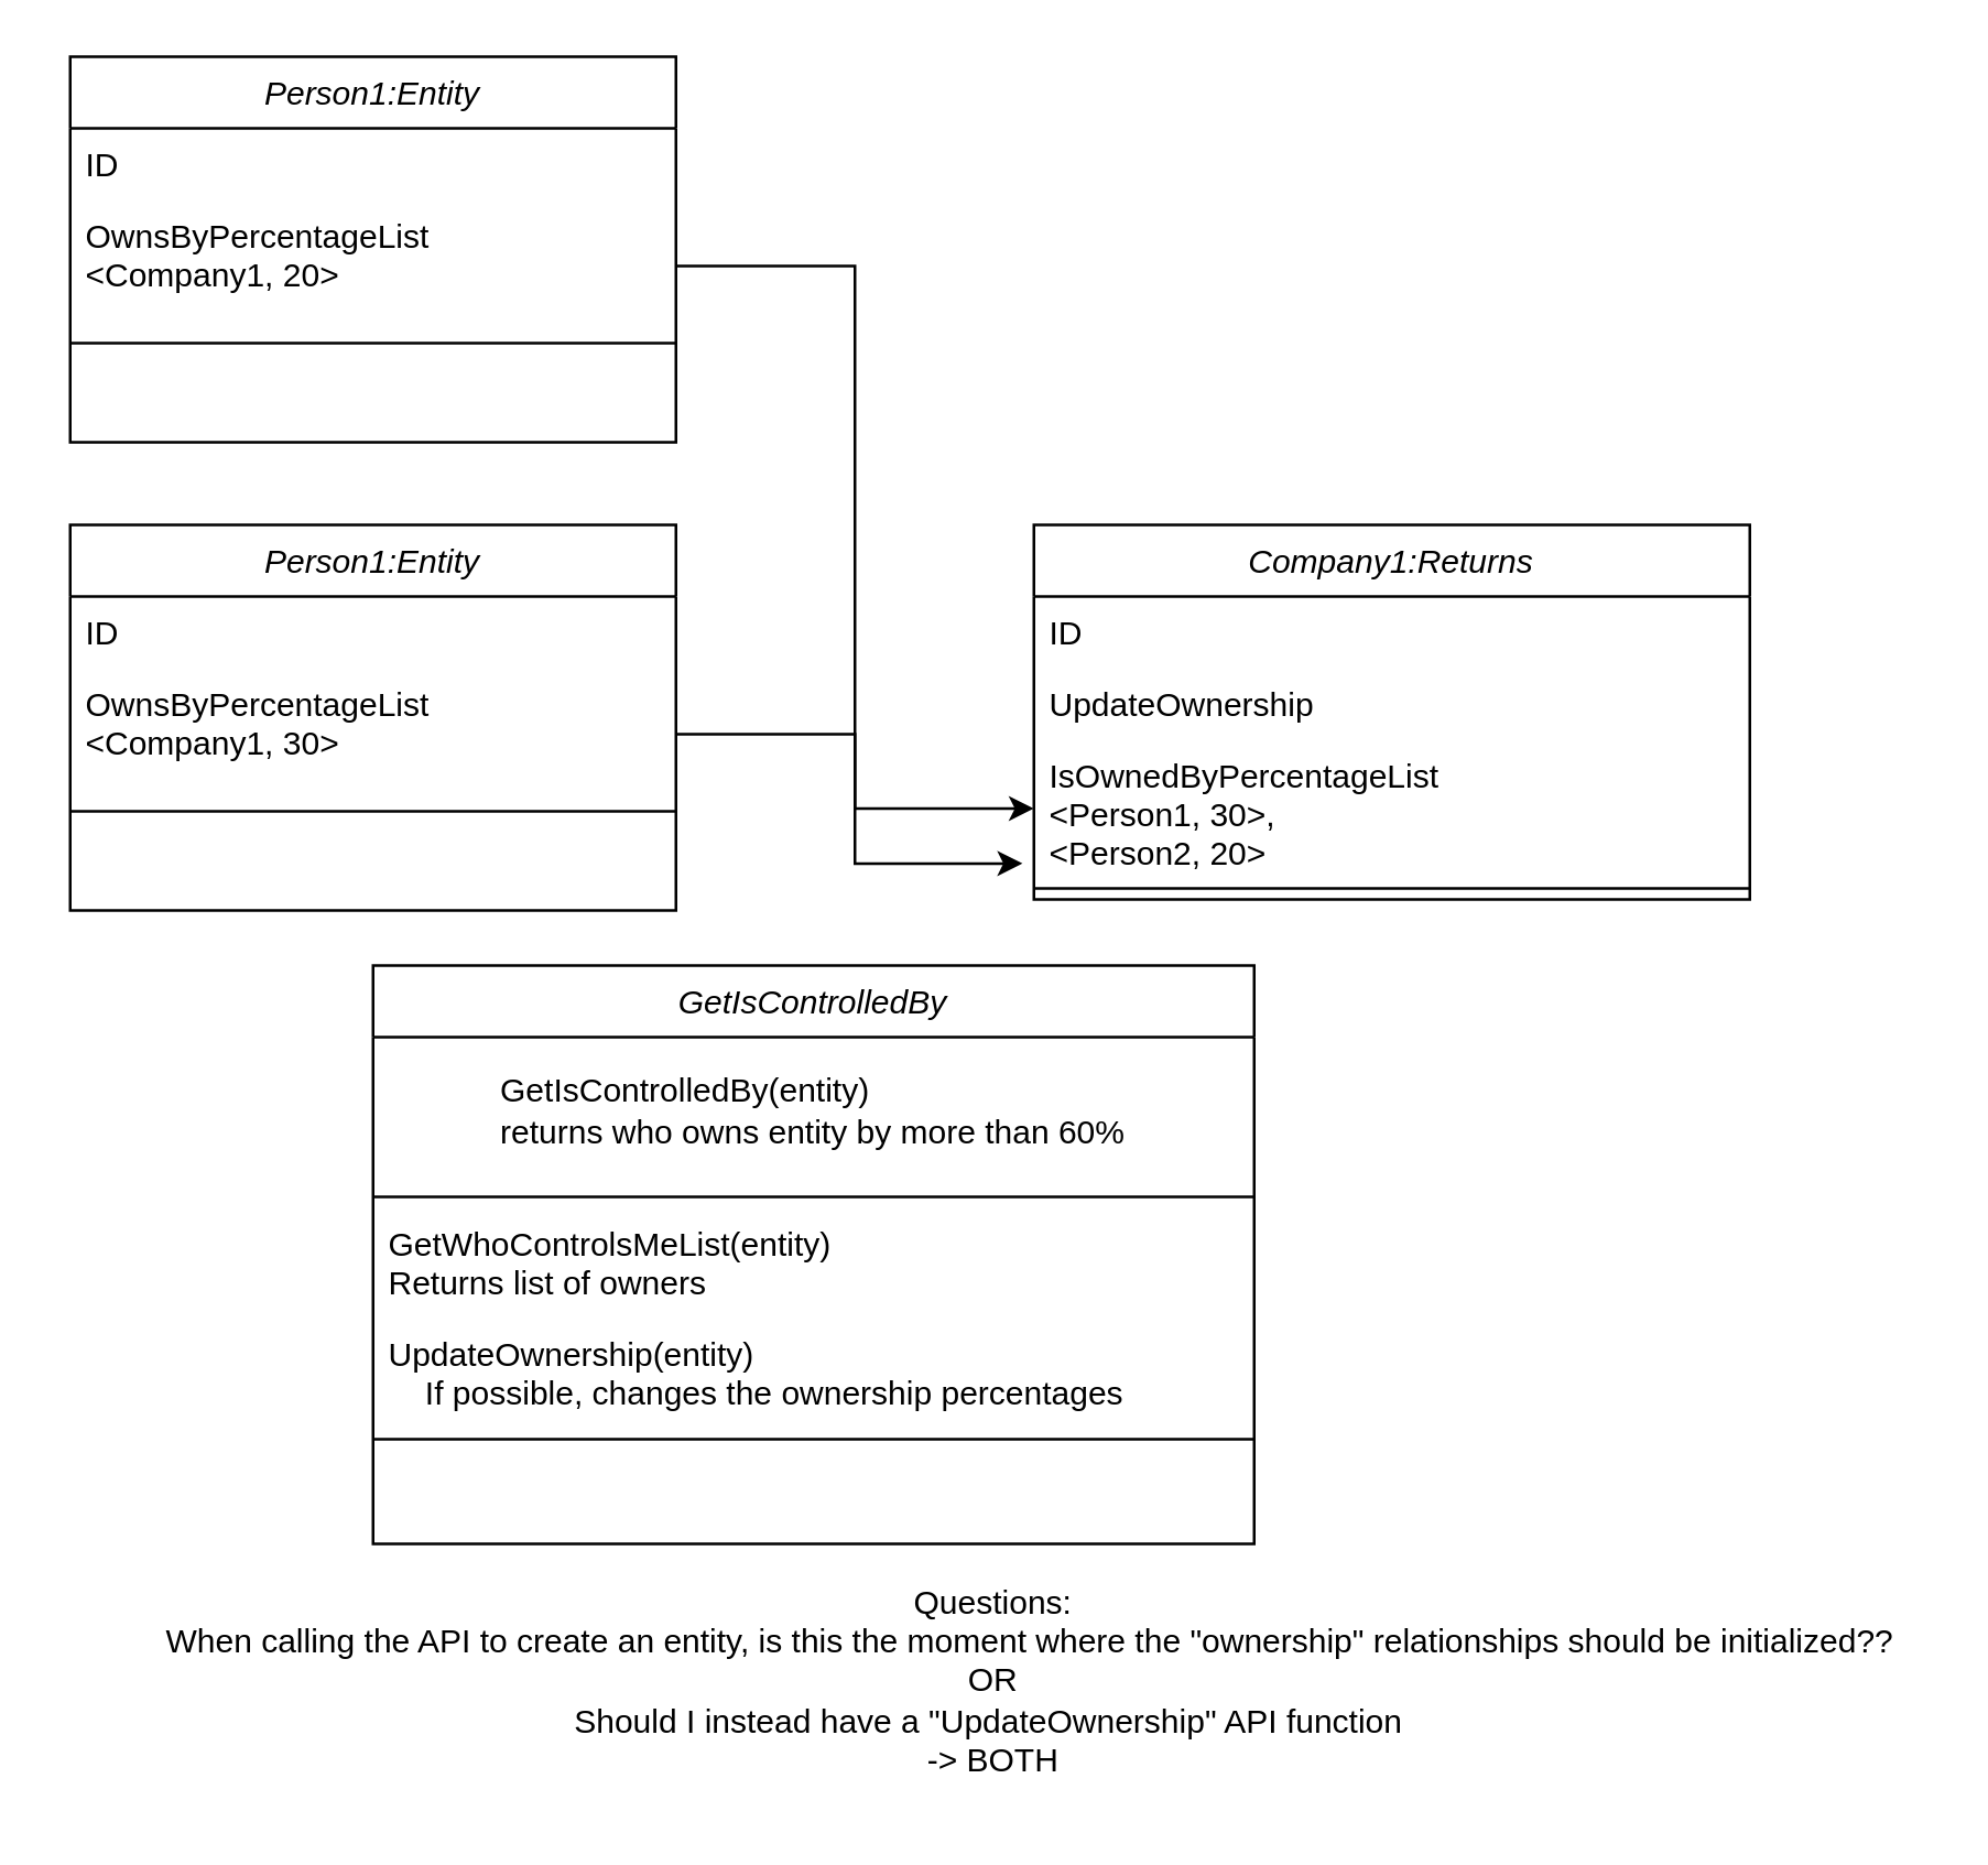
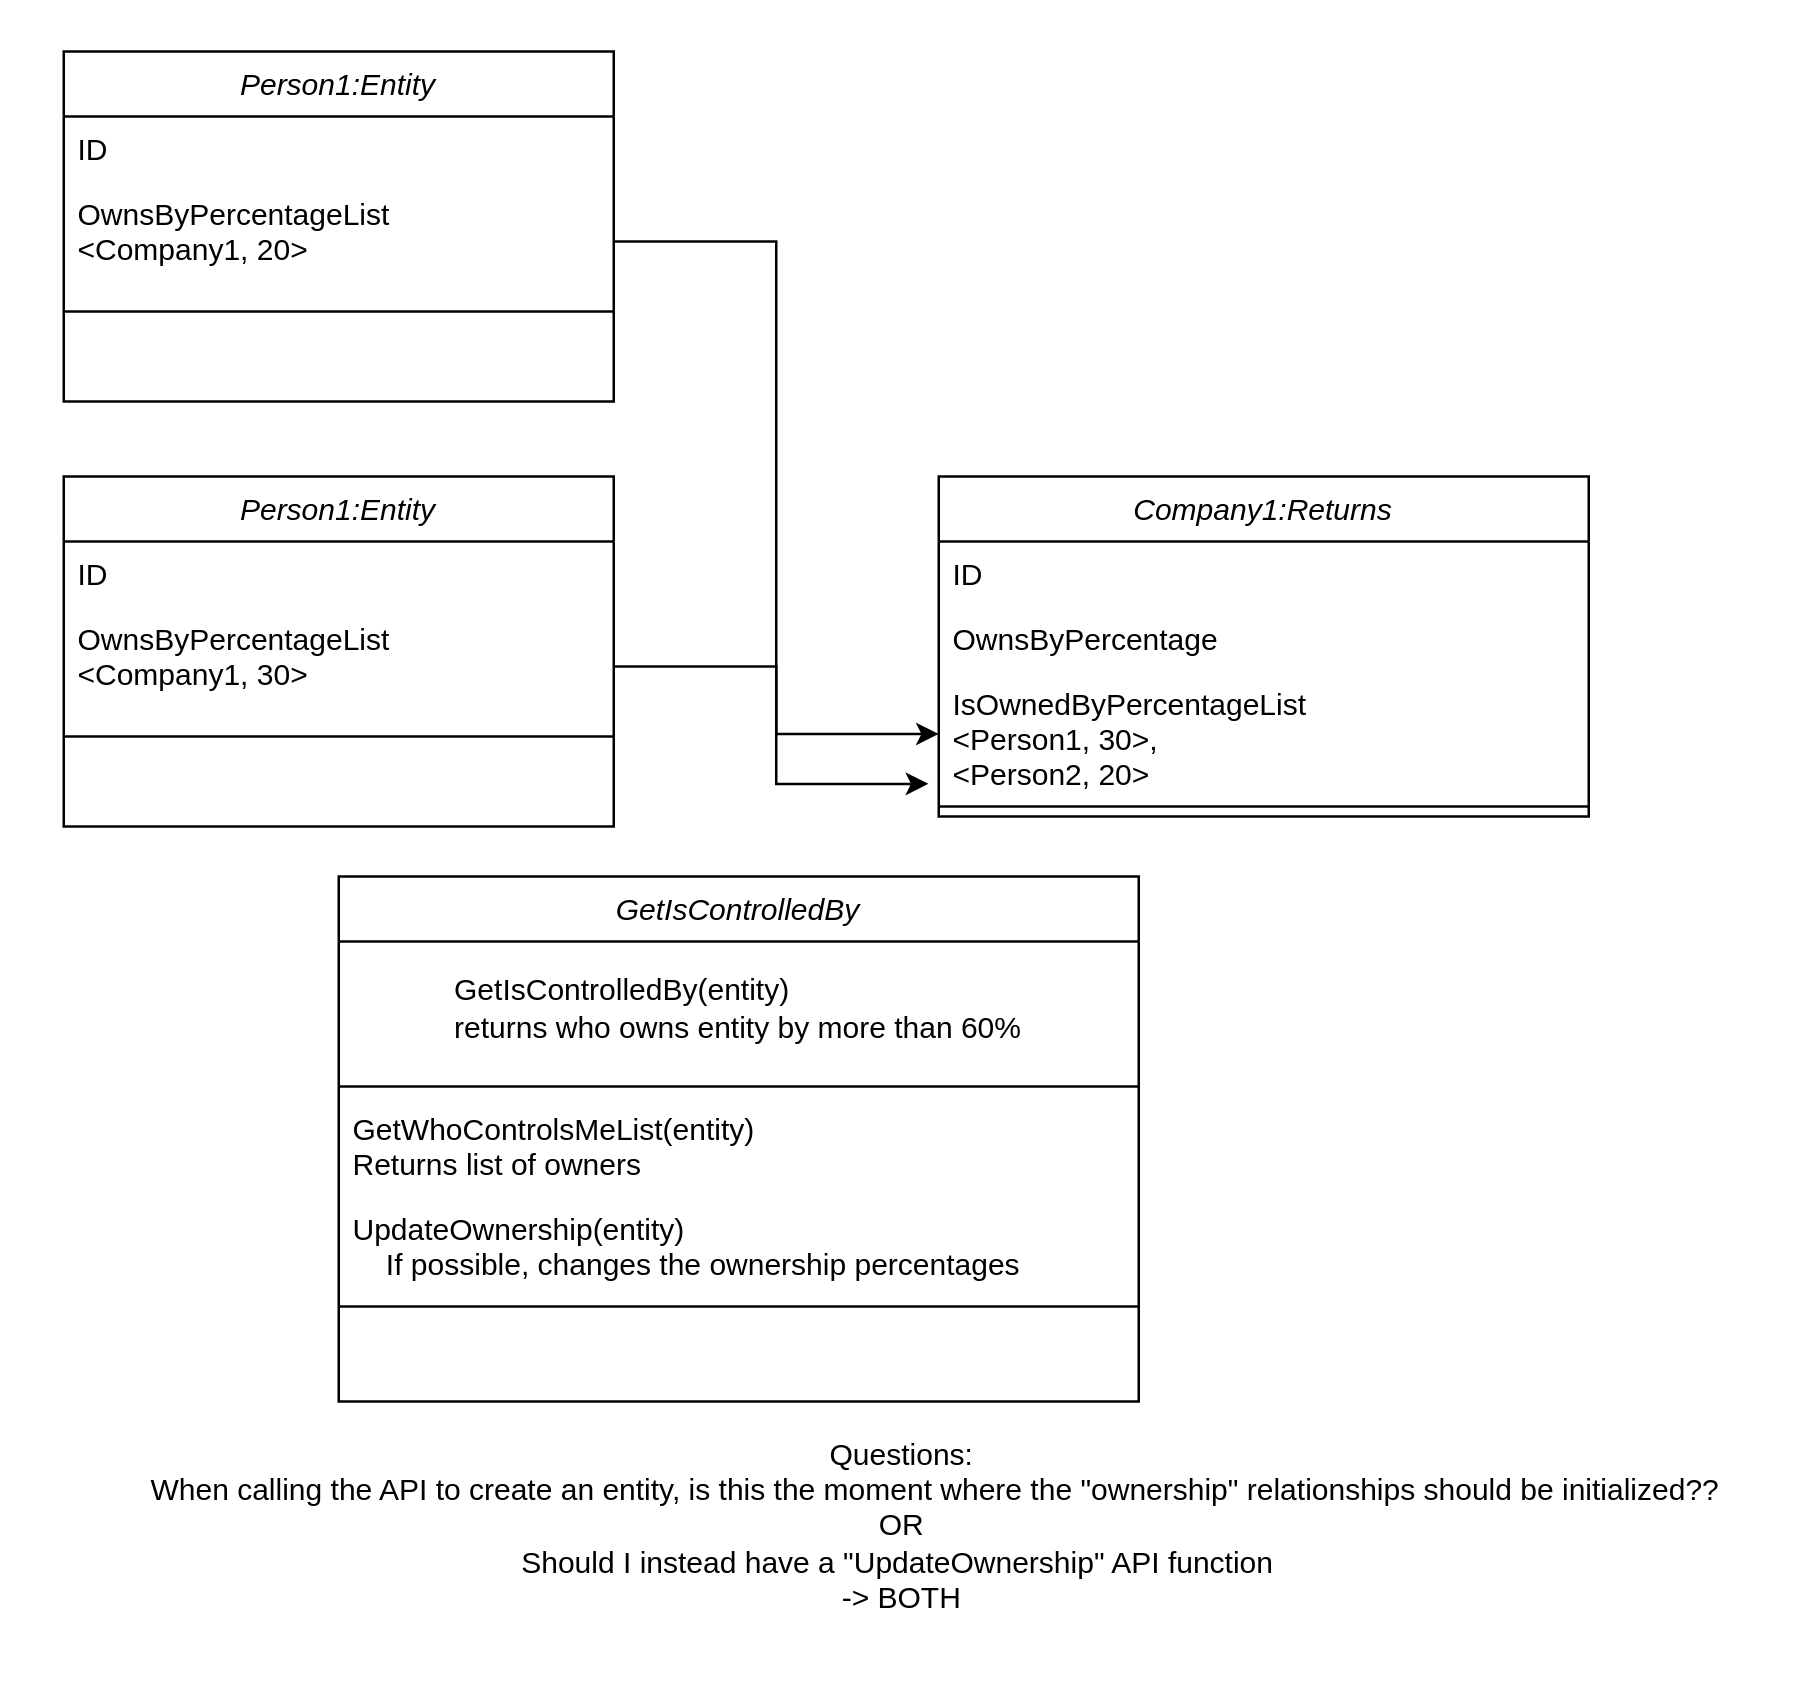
  <mxCell id="0" />
  <mxCell id="1" parent="0" />
  <mxCell id="2" value="Person1:Entity" style="swimlane;fontStyle=2;align=center;verticalAlign=top;childLayout=stackLayout;horizontal=1;startSize=26;horizontalStack=0;resizeParent=1;resizeLast=0;collapsible=1;marginBottom=0;rounded=0;shadow=0;strokeWidth=1;" parent="1" vertex="1"><mxGeometry x="25" y="190" width="220" height="140" as="geometry"><mxRectangle x="220" y="120" width="160" height="26" as="alternateBounds" /></mxGeometry></mxCell>
  <mxCell id="3" value="ID&#10;" style="text;align=left;verticalAlign=top;spacingLeft=4;spacingRight=4;overflow=hidden;rotatable=0;points=[[0,0.5],[1,0.5]];portConstraint=eastwest;" parent="2" vertex="1"><mxGeometry y="26" width="220" height="26" as="geometry" /></mxCell>
  <mxCell id="4" value="OwnsByPercentageList &#10;&lt;Company1, 30&gt;&#10;" style="text;align=left;verticalAlign=top;spacingLeft=4;spacingRight=4;overflow=hidden;rotatable=0;points=[[0,0.5],[1,0.5]];portConstraint=eastwest;rounded=0;shadow=0;html=0;" parent="2" vertex="1"><mxGeometry y="52" width="220" height="48" as="geometry" /></mxCell>
  <mxCell id="5" value="" style="line;html=1;strokeWidth=1;align=left;verticalAlign=middle;spacingTop=-1;spacingLeft=3;spacingRight=3;rotatable=0;labelPosition=right;points=[];portConstraint=eastwest;" parent="2" vertex="1"><mxGeometry y="100" width="220" height="8" as="geometry" /></mxCell>
  <mxCell id="6" value="Company1:Returns" style="swimlane;fontStyle=2;align=center;verticalAlign=top;childLayout=stackLayout;horizontal=1;startSize=26;horizontalStack=0;resizeParent=1;resizeLast=0;collapsible=1;marginBottom=0;rounded=0;shadow=0;strokeWidth=1;" vertex="1" parent="1"><mxGeometry x="375" y="190" width="260" height="136" as="geometry"><mxRectangle x="220" y="120" width="160" height="26" as="alternateBounds" /></mxGeometry></mxCell>
  <mxCell id="7" value="ID&#10;" style="text;align=left;verticalAlign=top;spacingLeft=4;spacingRight=4;overflow=hidden;rotatable=0;points=[[0,0.5],[1,0.5]];portConstraint=eastwest;" vertex="1" parent="6"><mxGeometry y="26" width="260" height="26" as="geometry" /></mxCell>
- <mxCell id="8" value="UpdateOwnership" style="text;align=left;verticalAlign=top;spacingLeft=4;spacingRight=4;overflow=hidden;rotatable=0;points=[[0,0.5],[1,0.5]];portConstraint=eastwest;rounded=0;shadow=0;html=0;" vertex="1" parent="6"><mxGeometry y="52" width="260" height="26" as="geometry" /></mxCell>
+ <mxCell id="8" value="OwnsByPercentage" style="text;align=left;verticalAlign=top;spacingLeft=4;spacingRight=4;overflow=hidden;rotatable=0;points=[[0,0.5],[1,0.5]];portConstraint=eastwest;rounded=0;shadow=0;html=0;" vertex="1" parent="6"><mxGeometry y="52" width="260" height="26" as="geometry" /></mxCell>
  <mxCell id="9" value="IsOwnedByPercentageList &#10;&lt;Person1, 30&gt;,&#10;&lt;Person2, 20&gt;" style="text;align=left;verticalAlign=top;spacingLeft=4;spacingRight=4;overflow=hidden;rotatable=0;points=[[0,0.5],[1,0.5]];portConstraint=eastwest;rounded=0;shadow=0;html=0;" vertex="1" parent="6"><mxGeometry y="78" width="260" height="50" as="geometry" /></mxCell>
  <mxCell id="10" value="" style="line;html=1;strokeWidth=1;align=left;verticalAlign=middle;spacingTop=-1;spacingLeft=3;spacingRight=3;rotatable=0;labelPosition=right;points=[];portConstraint=eastwest;" vertex="1" parent="6"><mxGeometry y="128" width="260" height="8" as="geometry" /></mxCell>
  <mxCell id="11" value="GetIsControlledBy" style="swimlane;fontStyle=2;align=center;verticalAlign=top;childLayout=stackLayout;horizontal=1;startSize=26;horizontalStack=0;resizeParent=1;resizeLast=0;collapsible=1;marginBottom=0;rounded=0;shadow=0;strokeWidth=1;" vertex="1" parent="1"><mxGeometry x="135" y="350" width="320" height="210" as="geometry"><mxRectangle x="220" y="120" width="160" height="26" as="alternateBounds" /></mxGeometry></mxCell>
  <mxCell id="12" value="&lt;div style=&quot;text-align: left;&quot;&gt;&lt;span style=&quot;background-color: initial;&quot;&gt;GetIsControlledBy(entity)&lt;/span&gt;&lt;/div&gt;&lt;div&gt;returns who owns entity by more than 60%&lt;/div&gt;" style="text;html=1;align=center;verticalAlign=middle;whiteSpace=wrap;rounded=0;" vertex="1" parent="11"><mxGeometry y="26" width="320" height="54" as="geometry" /></mxCell>
  <mxCell id="13" value="" style="line;html=1;strokeWidth=1;align=left;verticalAlign=middle;spacingTop=-1;spacingLeft=3;spacingRight=3;rotatable=0;labelPosition=right;points=[];portConstraint=eastwest;" vertex="1" parent="11"><mxGeometry y="80" width="320" height="8" as="geometry" /></mxCell>
  <mxCell id="14" value="GetWhoControlsMeList(entity)&#10;Returns list of owners" style="text;align=left;verticalAlign=top;spacingLeft=4;spacingRight=4;overflow=hidden;rotatable=0;points=[[0,0.5],[1,0.5]];portConstraint=eastwest;" vertex="1" parent="11"><mxGeometry y="88" width="320" height="40" as="geometry" /></mxCell>
  <mxCell id="15" value="UpdateOwnership(entity)&#10;    If possible, changes the ownership percentages&#10;" style="text;align=left;verticalAlign=top;spacingLeft=4;spacingRight=4;overflow=hidden;rotatable=0;points=[[0,0.5],[1,0.5]];portConstraint=eastwest;" vertex="1" parent="11"><mxGeometry y="128" width="320" height="40" as="geometry" /></mxCell>
  <mxCell id="16" value="" style="line;html=1;strokeWidth=1;align=left;verticalAlign=middle;spacingTop=-1;spacingLeft=3;spacingRight=3;rotatable=0;labelPosition=right;points=[];portConstraint=eastwest;" vertex="1" parent="11"><mxGeometry y="168" width="320" height="8" as="geometry" /></mxCell>
  <mxCell id="17" value="&lt;div&gt;Questions:&lt;/div&gt;&lt;div&gt;&lt;span style=&quot;white-space: pre;&quot;&gt;&#09;&lt;/span&gt;When calling the API to create an entity, is this the moment where the &quot;ownership&quot; relationships should be initialized??&lt;br&gt;&lt;/div&gt;&lt;div&gt;OR&lt;/div&gt;&lt;div&gt;Should I instead have a &quot;UpdateOwnership&quot; API function&amp;nbsp;&lt;/div&gt;&lt;div&gt;-&amp;gt; BOTH&lt;/div&gt;" style="text;html=1;align=center;verticalAlign=middle;resizable=0;points=[];autosize=1;strokeColor=none;fillColor=none;" vertex="1" parent="1"><mxGeometry x="20" y="565" width="680" height="90" as="geometry" /></mxCell>
  <mxCell id="18" value="Person1:Entity" style="swimlane;fontStyle=2;align=center;verticalAlign=top;childLayout=stackLayout;horizontal=1;startSize=26;horizontalStack=0;resizeParent=1;resizeLast=0;collapsible=1;marginBottom=0;rounded=0;shadow=0;strokeWidth=1;" vertex="1" parent="1"><mxGeometry x="25" y="20" width="220" height="140" as="geometry"><mxRectangle x="220" y="120" width="160" height="26" as="alternateBounds" /></mxGeometry></mxCell>
  <mxCell id="19" value="ID&#10;" style="text;align=left;verticalAlign=top;spacingLeft=4;spacingRight=4;overflow=hidden;rotatable=0;points=[[0,0.5],[1,0.5]];portConstraint=eastwest;" vertex="1" parent="18"><mxGeometry y="26" width="220" height="26" as="geometry" /></mxCell>
  <mxCell id="20" value="OwnsByPercentageList &#10;&lt;Company1, 20&gt;&#10;" style="text;align=left;verticalAlign=top;spacingLeft=4;spacingRight=4;overflow=hidden;rotatable=0;points=[[0,0.5],[1,0.5]];portConstraint=eastwest;rounded=0;shadow=0;html=0;" vertex="1" parent="18"><mxGeometry y="52" width="220" height="48" as="geometry" /></mxCell>
  <mxCell id="21" value="" style="line;html=1;strokeWidth=1;align=left;verticalAlign=middle;spacingTop=-1;spacingLeft=3;spacingRight=3;rotatable=0;labelPosition=right;points=[];portConstraint=eastwest;" vertex="1" parent="18"><mxGeometry y="100" width="220" height="8" as="geometry" /></mxCell>
  <mxCell id="22" style="edgeStyle=orthogonalEdgeStyle;rounded=0;orthogonalLoop=1;jettySize=auto;html=1;entryX=0;entryY=0.5;entryDx=0;entryDy=0;" edge="1" parent="1" source="4" target="9"><mxGeometry relative="1" as="geometry" /></mxCell>
  <mxCell id="23" style="edgeStyle=orthogonalEdgeStyle;rounded=0;orthogonalLoop=1;jettySize=auto;html=1;entryX=-0.016;entryY=0.899;entryDx=0;entryDy=0;entryPerimeter=0;" edge="1" parent="1" source="20" target="9"><mxGeometry relative="1" as="geometry" /></mxCell>
